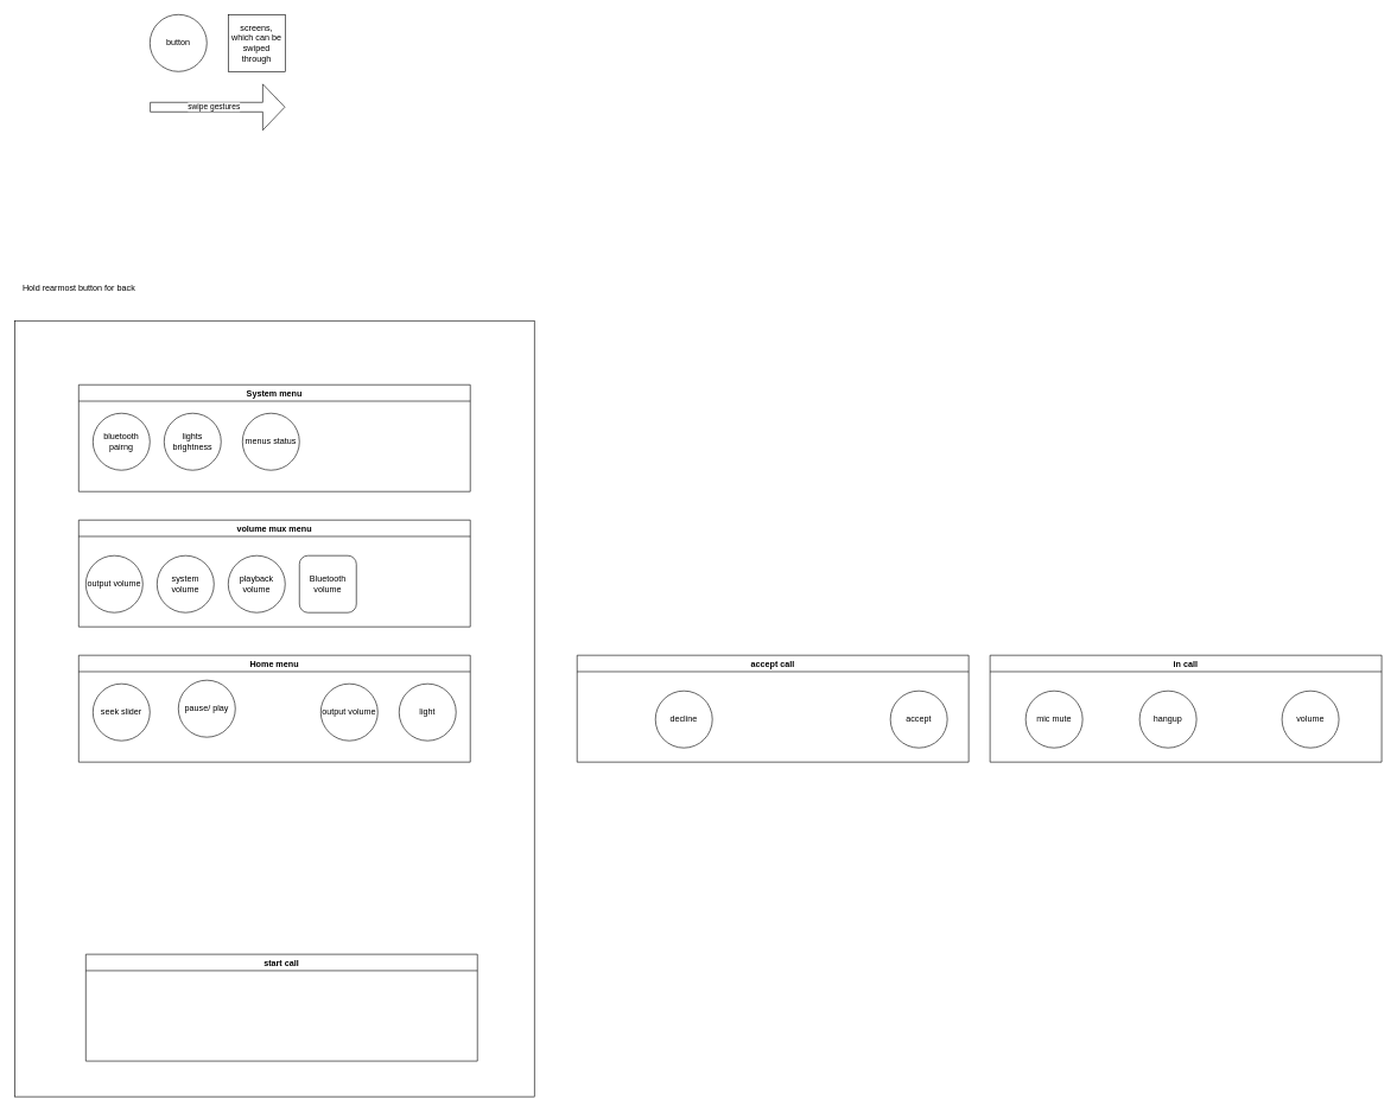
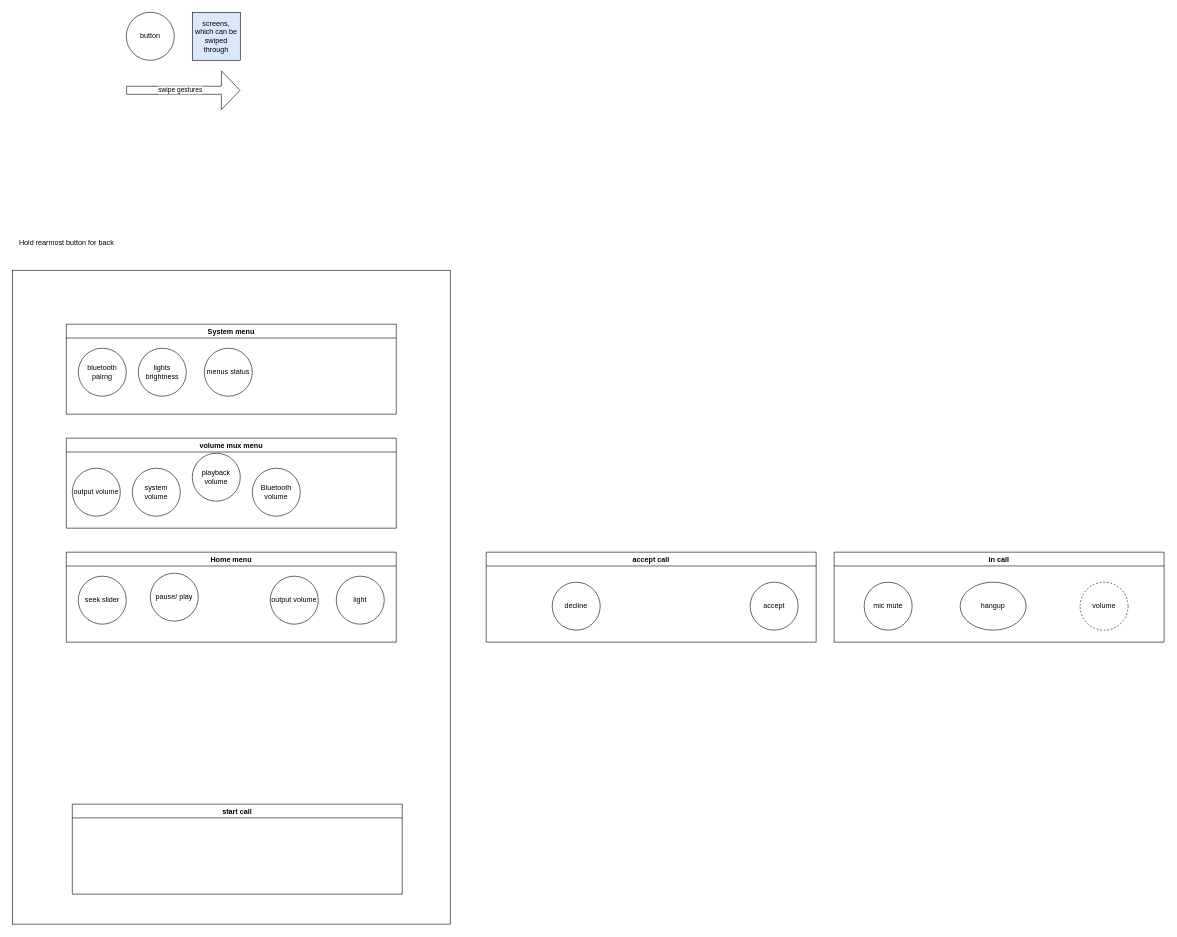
  <mxCell id="0" />
  <mxCell id="1" parent="0" />
  <mxCell id="2" value="" style="rounded=0;whiteSpace=wrap;html=1;" parent="1" vertex="1"><mxGeometry x="20" y="450" width="730" height="1090" as="geometry" /></mxCell>
  <mxCell id="3" value="volume mux menu" style="swimlane;" parent="1" vertex="1"><mxGeometry x="110" y="730" width="550" height="150" as="geometry" /></mxCell>
  <mxCell id="4" value="output volume" style="ellipse;whiteSpace=wrap;html=1;aspect=fixed;" parent="3" vertex="1"><mxGeometry x="10" y="50" width="80" height="80" as="geometry" /></mxCell>
  <mxCell id="5" value="system volume" style="ellipse;whiteSpace=wrap;html=1;aspect=fixed;" parent="3" vertex="1"><mxGeometry x="110" y="50" width="80" height="80" as="geometry" /></mxCell>
- <mxCell id="6" value="playback volume" style="ellipse;whiteSpace=wrap;html=1;aspect=fixed;" parent="3" vertex="1"><mxGeometry x="210" y="50" width="80" height="80" as="geometry" /></mxCell>
- <mxCell id="7" value="Bluetooth volume" style="whiteSpace=wrap;html=1;aspect=fixed;rounded=1;" parent="3" vertex="1"><mxGeometry x="310" y="50" width="80" height="80" as="geometry" /></mxCell>
+ <mxCell id="6" value="playback volume" style="ellipse;whiteSpace=wrap;html=1;aspect=fixed;" parent="3" vertex="1"><mxGeometry x="210" y="25" width="80" height="80" as="geometry" /></mxCell>
+ <mxCell id="7" value="Bluetooth volume" style="ellipse;whiteSpace=wrap;html=1;aspect=fixed;" parent="3" vertex="1"><mxGeometry x="310" y="50" width="80" height="80" as="geometry" /></mxCell>
  <mxCell id="8" value="Home menu" style="swimlane;" parent="1" vertex="1"><mxGeometry x="110" y="920" width="550" height="150" as="geometry" /></mxCell>
  <mxCell id="9" value="seek slider" style="ellipse;whiteSpace=wrap;html=1;aspect=fixed;" parent="8" vertex="1"><mxGeometry x="20" y="40" width="80" height="80" as="geometry" /></mxCell>
  <mxCell id="10" value="pause/ play" style="ellipse;whiteSpace=wrap;html=1;aspect=fixed;" parent="8" vertex="1"><mxGeometry x="140" y="35" width="80" height="80" as="geometry" /></mxCell>
  <mxCell id="11" value="light" style="ellipse;whiteSpace=wrap;html=1;aspect=fixed;" parent="8" vertex="1"><mxGeometry x="450" y="40" width="80" height="80" as="geometry" /></mxCell>
  <mxCell id="12" value="start call" style="swimlane;startSize=23;" parent="1" vertex="1"><mxGeometry x="120" y="1340" width="550" height="150" as="geometry" /></mxCell>
  <mxCell id="13" value="accept call" style="swimlane;startSize=23;" parent="1" vertex="1"><mxGeometry x="810" y="920" width="550" height="150" as="geometry" /></mxCell>
  <mxCell id="14" value="accept" style="ellipse;whiteSpace=wrap;html=1;aspect=fixed;" parent="13" vertex="1"><mxGeometry x="440" y="50" width="80" height="80" as="geometry" /></mxCell>
  <mxCell id="15" value="decline" style="ellipse;whiteSpace=wrap;html=1;aspect=fixed;" parent="13" vertex="1"><mxGeometry x="110" y="50" width="80" height="80" as="geometry" /></mxCell>
  <mxCell id="16" value="in call" style="swimlane;startSize=23;" parent="1" vertex="1"><mxGeometry x="1390" y="920" width="550" height="150" as="geometry" /></mxCell>
- <mxCell id="17" value="hangup" style="ellipse;whiteSpace=wrap;html=1;aspect=fixed;" parent="16" vertex="1"><mxGeometry x="210" y="50" width="80" height="80" as="geometry" /></mxCell>
- <mxCell id="18" value="volume" style="ellipse;whiteSpace=wrap;html=1;aspect=fixed;" parent="16" vertex="1"><mxGeometry x="410" y="50" width="80" height="80" as="geometry" /></mxCell>
+ <mxCell id="17" value="hangup" style="ellipse;whiteSpace=wrap;html=1;aspect=fixed;" parent="16" vertex="1"><mxGeometry x="210" y="50" width="110" height="80" as="geometry" /></mxCell>
+ <mxCell id="18" value="volume" style="ellipse;whiteSpace=wrap;html=1;aspect=fixed;dashed=1;" parent="16" vertex="1"><mxGeometry x="410" y="50" width="80" height="80" as="geometry" /></mxCell>
  <mxCell id="19" value="mic mute" style="ellipse;whiteSpace=wrap;html=1;aspect=fixed;" parent="16" vertex="1"><mxGeometry x="50" y="50" width="80" height="80" as="geometry" /></mxCell>
  <mxCell id="20" value="System menu" style="swimlane;startSize=23;" parent="1" vertex="1"><mxGeometry x="110" y="540" width="550" height="150" as="geometry"><mxRectangle x="80" y="250" width="110" height="23" as="alternateBounds" /></mxGeometry></mxCell>
  <mxCell id="21" value="bluetooth pairng" style="ellipse;whiteSpace=wrap;html=1;aspect=fixed;" parent="20" vertex="1"><mxGeometry x="20" y="40" width="80" height="80" as="geometry" /></mxCell>
  <mxCell id="22" value="button" style="ellipse;whiteSpace=wrap;html=1;aspect=fixed;" parent="1" vertex="1"><mxGeometry x="210" y="20" width="80" height="80" as="geometry" /></mxCell>
- <mxCell id="23" value="screens, which can be swiped through" style="whiteSpace=wrap;html=1;aspect=fixed;" parent="1" vertex="1"><mxGeometry x="320" y="20" width="80" height="80" as="geometry" /></mxCell>
+ <mxCell id="23" value="screens, which can be swiped through" style="whiteSpace=wrap;html=1;aspect=fixed;fillColor=#dae8fc;" parent="1" vertex="1"><mxGeometry x="320" y="20" width="80" height="80" as="geometry" /></mxCell>
  <mxCell id="24" value="swipe gestures" style="shape=flexArrow;endArrow=classic;html=1;rounded=0;endWidth=50.37;endSize=10;width=13.333;" parent="1" edge="1"><mxGeometry x="-0.053" width="50" height="50" relative="1" as="geometry"><mxPoint x="210" y="150" as="sourcePoint" /><mxPoint x="400" y="150" as="targetPoint" /><mxPoint as="offset" /></mxGeometry></mxCell>
  <mxCell id="25" value="lights brightness" style="ellipse;whiteSpace=wrap;html=1;aspect=fixed;" parent="1" vertex="1"><mxGeometry x="230" y="580" width="80" height="80" as="geometry" /></mxCell>
  <mxCell id="26" value="menus status" style="ellipse;whiteSpace=wrap;html=1;aspect=fixed;" parent="1" vertex="1"><mxGeometry x="340" y="580" width="80" height="80" as="geometry" /></mxCell>
  <mxCell id="27" value="Hold rearmost button for back" style="text;html=1;align=center;verticalAlign=middle;resizable=0;points=[];autosize=1;strokeColor=none;fillColor=none;" parent="1" vertex="1"><mxGeometry x="20" y="390" width="180" height="30" as="geometry" /></mxCell>
  <mxCell id="28" value="output volume" style="ellipse;whiteSpace=wrap;html=1;aspect=fixed;" parent="1" vertex="1"><mxGeometry x="450" y="960" width="80" height="80" as="geometry" /></mxCell>
